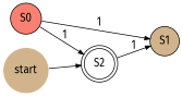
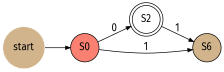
  digraph {
    fontname="Fira Sans"
    rankdir=LR
    node [fillcolor=tan fontname="Fira Sans" shape=circle style=filled]
    edge [arrowsize=0.7 fontname="Fira Sans"]
    S2 [fillcolor=white shape=doublecircle]
-   S1
+   S1 [label=S6]
    start [color=white]
    S0 [fillcolor=salmon]
    S2 -> S1 [label=1]
-   start -> S2
-   S0 -> S2 [label=1]
+   start -> S0
+   S0 -> S2 [label=0]
    S0 -> S1 [label=1]
  }
